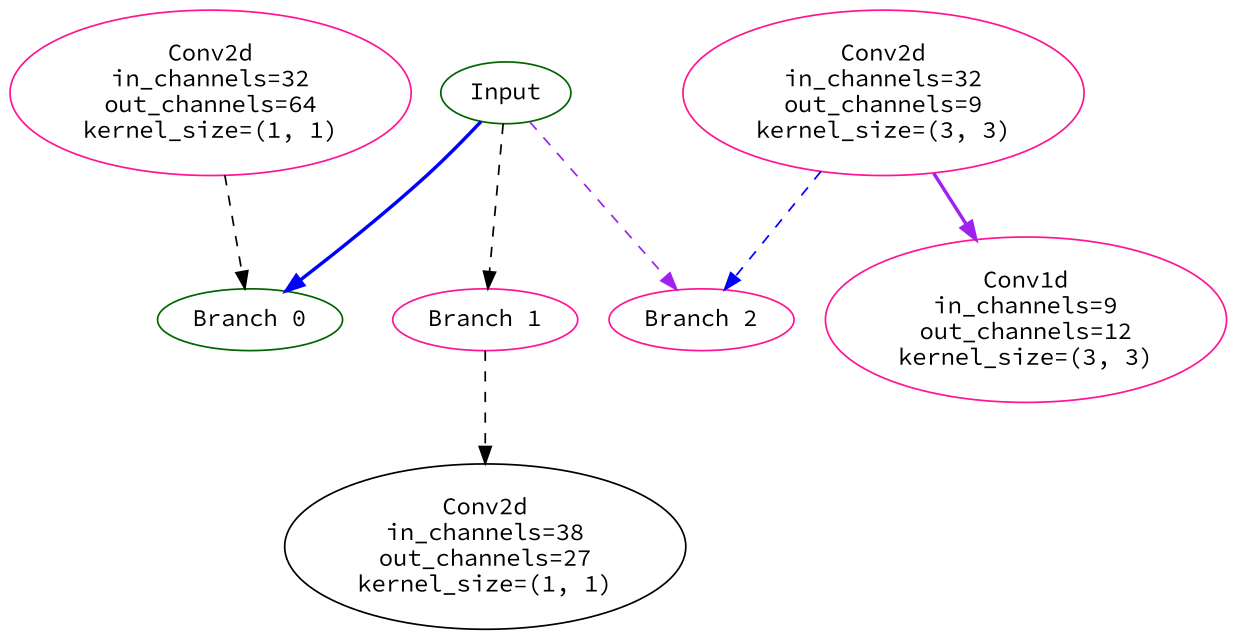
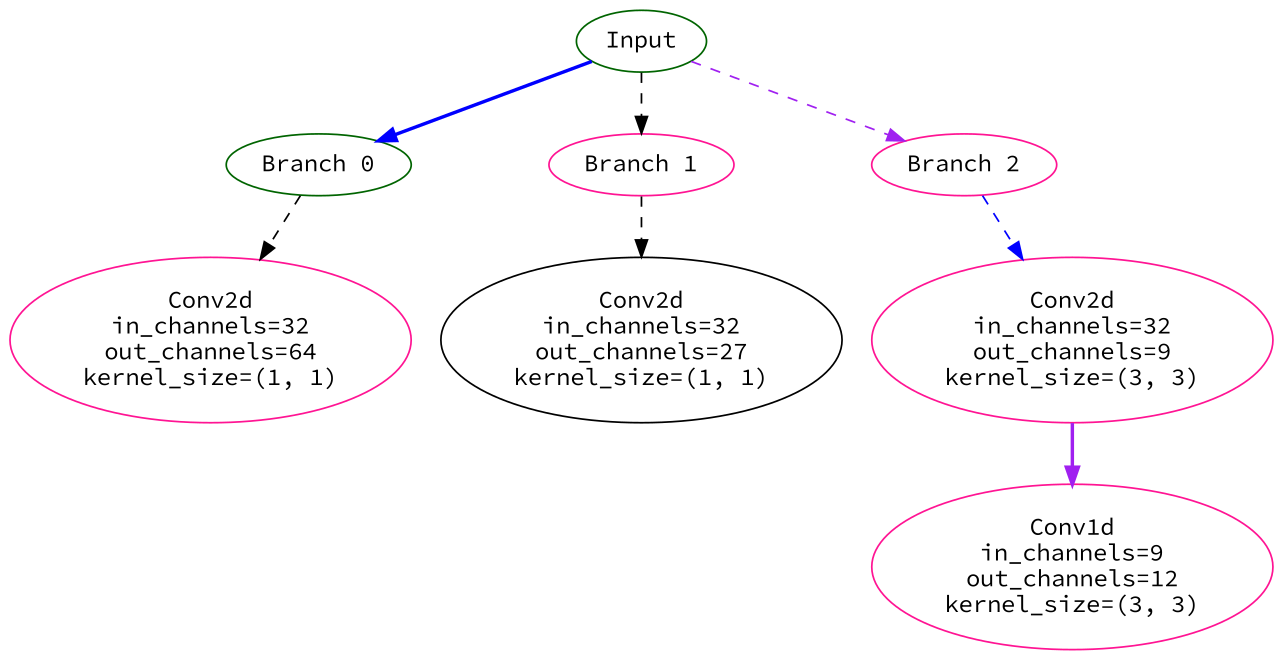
  digraph {
    fontname="Source Code Pro"
    node [color=deeppink fontname="Source Code Pro"]
    edge [color=black fontname="Source Code Pro" style=dashed]
    n1 [color=darkgreen label=Input]
    n2 [color=darkgreen label="Branch 0"]
    n3 [label="Branch 1"]
    n4 [label="Branch 2"]
    n5 [label="Conv2d\nin_channels=32\nout_channels=64\nkernel_size=(1, 1)"]
-   n6 [color=black label="Conv2d\nin_channels=38\nout_channels=27\nkernel_size=(1, 1)"]
+   n6 [color=black label="Conv2d\nin_channels=32\nout_channels=27\nkernel_size=(1, 1)"]
    n7 [label="Conv2d\nin_channels=32\nout_channels=9\nkernel_size=(3, 3)"]
    n8 [label="Conv1d\nin_channels=9\nout_channels=12\nkernel_size=(3, 3)"]
    n1 -> n2 [color=blue style=bold]
    n1 -> n3
    n1 -> n4 [color=purple]
-   n5 -> n2
+   n2 -> n5
    n3 -> n6
-   n7 -> n4 [color=blue]
+   n4 -> n7 [color=blue]
    n7 -> n8 [color=purple style=bold]
  }
